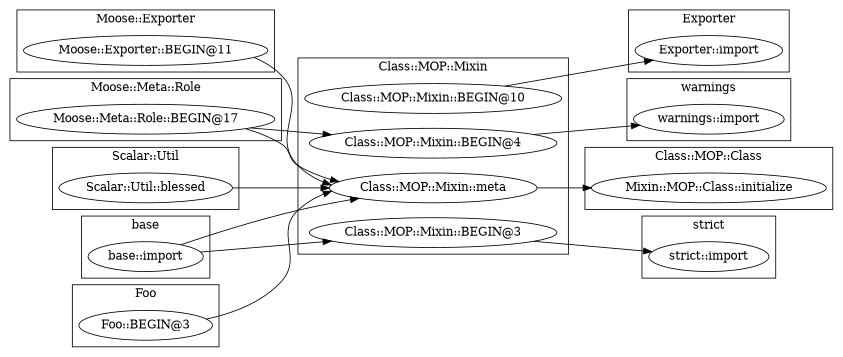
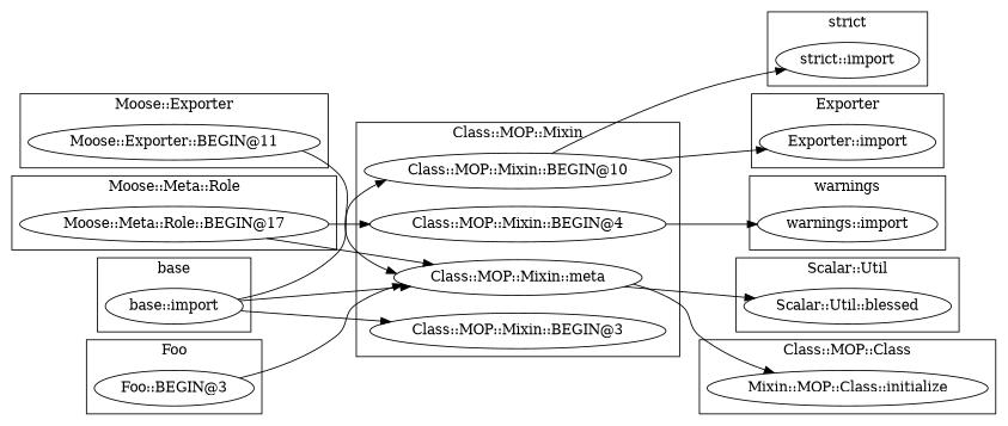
  digraph {
    rankdir=LR
    "Moose::Exporter::BEGIN@11"
    "warnings::import"
    "Moose::Meta::Role::BEGIN@17"
    "Scalar::Util::blessed"
    "Class::MOP::Mixin::BEGIN@10"
    "Class::MOP::Mixin::BEGIN@4"
    "Class::MOP::Mixin::meta"
    "Class::MOP::Mixin::BEGIN@3"
    "base::import"
    "strict::import"
    n11 [label="Mixin::MOP::Class::initialize"]
    "Exporter::import"
    "Foo::BEGIN@3"
    subgraph cluster_1 {
      label="Moose::Exporter"
      "Moose::Exporter::BEGIN@11"
    }
    subgraph cluster_2 {
      label=warnings
      "warnings::import"
    }
    subgraph cluster_3 {
      label="Moose::Meta::Role"
      "Moose::Meta::Role::BEGIN@17"
    }
    subgraph cluster_4 {
      label="Scalar::Util"
      "Scalar::Util::blessed"
    }
    subgraph cluster_5 {
      label="Class::MOP::Mixin"
      "Class::MOP::Mixin::BEGIN@10"
      "Class::MOP::Mixin::BEGIN@4"
      "Class::MOP::Mixin::meta"
      "Class::MOP::Mixin::BEGIN@3"
    }
    subgraph cluster_6 {
      label=base
      "base::import"
    }
    subgraph cluster_7 {
      label="strict"
      "strict::import"
    }
    subgraph cluster_8 {
      label="Class::MOP::Class"
      n11
    }
    subgraph cluster_9 {
      label=Exporter
      "Exporter::import"
    }
    subgraph cluster_10 {
      label=Foo
      "Foo::BEGIN@3"
    }
    "Moose::Exporter::BEGIN@11" -> "Class::MOP::Mixin::meta"
    "Moose::Meta::Role::BEGIN@17" -> "Class::MOP::Mixin::BEGIN@4"
    "Moose::Meta::Role::BEGIN@17" -> "Class::MOP::Mixin::meta"
    "Class::MOP::Mixin::BEGIN@10" -> "Exporter::import"
    "Class::MOP::Mixin::BEGIN@4" -> "warnings::import"
-   "Scalar::Util::blessed" -> "Class::MOP::Mixin::meta"
+   "Class::MOP::Mixin::meta" -> "Scalar::Util::blessed"
    "Class::MOP::Mixin::meta" -> n11
-   "Class::MOP::Mixin::BEGIN@3" -> "strict::import"
+   "Class::MOP::Mixin::BEGIN@10" -> "strict::import"
+   "base::import" -> "Class::MOP::Mixin::BEGIN@10"
    "base::import" -> "Class::MOP::Mixin::meta"
    "base::import" -> "Class::MOP::Mixin::BEGIN@3"
    "Foo::BEGIN@3" -> "Class::MOP::Mixin::meta"
  }
